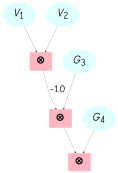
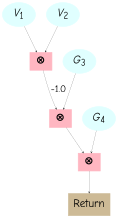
  digraph {
    fontname="Comic Neue"
    node [color=lightcyan fontsize=18 style=filled fontname="Comic Neue"]
    edge [arrowhead=vee arrowsize=0.3 penwidth=0.2 fontname="Comic Neue"]
+   n1 [color=wheat3 label=Return shape=box]
    n2 [label=<<i>V</i><sub>1</sub>>]
    n3 [color=lightpink height=0.4 label=<<b>&otimes;</b>> shape=box width=0.5]
    n4 [label=<<i>V</i><sub>2</sub>>]
    n5 [color=lightpink height=0.4 label=<<b>&otimes;</b>> shape=box width=0.5]
    n6 [label=<<i>G</i><sub>3</sub>>]
    n7 [color=lightpink height=0.4 label=<<b>&otimes;</b>> shape=box width=0.5]
    n8 [label=<<i>G</i><sub>4</sub>>]
    n2 -> n3
    n3 -> n5 [fontsize=16 label=-1.0]
    n4 -> n3
    n5 -> n7
    n6 -> n5
+   n7 -> n1
    n8 -> n7
  }
